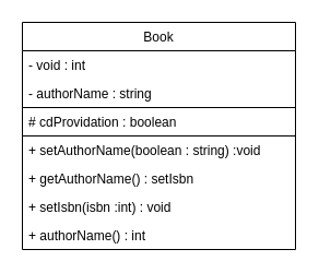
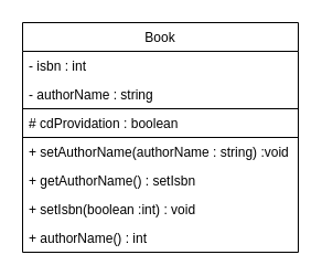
  <mxCell id="0" />
  <mxCell id="1" parent="0" />
  <mxCell id="2" value="Book" style="swimlane;fontStyle=0;childLayout=stackLayout;horizontal=1;startSize=26;fillColor=none;horizontalStack=0;resizeParent=1;resizeParentMax=0;resizeLast=0;collapsible=1;marginBottom=0;" vertex="1" parent="1"><mxGeometry x="20" y="20" width="250" height="208" as="geometry" /></mxCell>
- <mxCell id="3" value="- void : int" style="text;strokeColor=none;fillColor=none;align=left;verticalAlign=top;spacingLeft=4;spacingRight=4;overflow=hidden;rotatable=0;points=[[0,0.5],[1,0.5]];portConstraint=eastwest;" vertex="1" parent="2"><mxGeometry y="26" width="250" height="26" as="geometry" /></mxCell>
+ <mxCell id="3" value="- isbn : int" style="text;strokeColor=none;fillColor=none;align=left;verticalAlign=top;spacingLeft=4;spacingRight=4;overflow=hidden;rotatable=0;points=[[0,0.5],[1,0.5]];portConstraint=eastwest;" vertex="1" parent="2"><mxGeometry y="26" width="250" height="26" as="geometry" /></mxCell>
  <mxCell id="4" value="- authorName : string " style="text;strokeColor=none;fillColor=none;align=left;verticalAlign=top;spacingLeft=4;spacingRight=4;overflow=hidden;rotatable=0;points=[[0,0.5],[1,0.5]];portConstraint=eastwest;" vertex="1" parent="2"><mxGeometry y="52" width="250" height="26" as="geometry" /></mxCell>
  <mxCell id="5" value="# cdProvidation : boolean" style="text;fillColor=none;align=left;verticalAlign=top;spacingLeft=4;spacingRight=4;overflow=hidden;rotatable=0;points=[[0,0.5],[1,0.5]];portConstraint=eastwest;strokeColor=#000000;" vertex="1" parent="2"><mxGeometry y="78" width="250" height="26" as="geometry" /></mxCell>
- <mxCell id="6" value="+ setAuthorName(boolean : string) :void" style="text;fillColor=none;align=left;verticalAlign=top;spacingLeft=4;spacingRight=4;overflow=hidden;rotatable=0;points=[[0,0.5],[1,0.5]];portConstraint=eastwest;" vertex="1" parent="2"><mxGeometry y="104" width="250" height="26" as="geometry" /></mxCell>
+ <mxCell id="6" value="+ setAuthorName(authorName : string) :void" style="text;fillColor=none;align=left;verticalAlign=top;spacingLeft=4;spacingRight=4;overflow=hidden;rotatable=0;points=[[0,0.5],[1,0.5]];portConstraint=eastwest;" vertex="1" parent="2"><mxGeometry y="104" width="250" height="26" as="geometry" /></mxCell>
  <mxCell id="7" value="+ getAuthorName() : setIsbn" style="text;strokeColor=none;fillColor=none;align=left;verticalAlign=top;spacingLeft=4;spacingRight=4;overflow=hidden;rotatable=0;points=[[0,0.5],[1,0.5]];portConstraint=eastwest;" vertex="1" parent="2"><mxGeometry y="130" width="250" height="26" as="geometry" /></mxCell>
- <mxCell id="8" value="+ setIsbn(isbn :int) : void" style="text;strokeColor=none;fillColor=none;align=left;verticalAlign=top;spacingLeft=4;spacingRight=4;overflow=hidden;rotatable=0;points=[[0,0.5],[1,0.5]];portConstraint=eastwest;" vertex="1" parent="2"><mxGeometry y="156" width="250" height="26" as="geometry" /></mxCell>
+ <mxCell id="8" value="+ setIsbn(boolean :int) : void" style="text;strokeColor=none;fillColor=none;align=left;verticalAlign=top;spacingLeft=4;spacingRight=4;overflow=hidden;rotatable=0;points=[[0,0.5],[1,0.5]];portConstraint=eastwest;" vertex="1" parent="2"><mxGeometry y="156" width="250" height="26" as="geometry" /></mxCell>
  <mxCell id="9" value="+ authorName() : int" style="text;fillColor=none;align=left;verticalAlign=top;spacingLeft=4;spacingRight=4;overflow=hidden;rotatable=0;points=[[0,0.5],[1,0.5]];portConstraint=eastwest;" vertex="1" parent="2"><mxGeometry y="182" width="250" height="26" as="geometry" /></mxCell>
